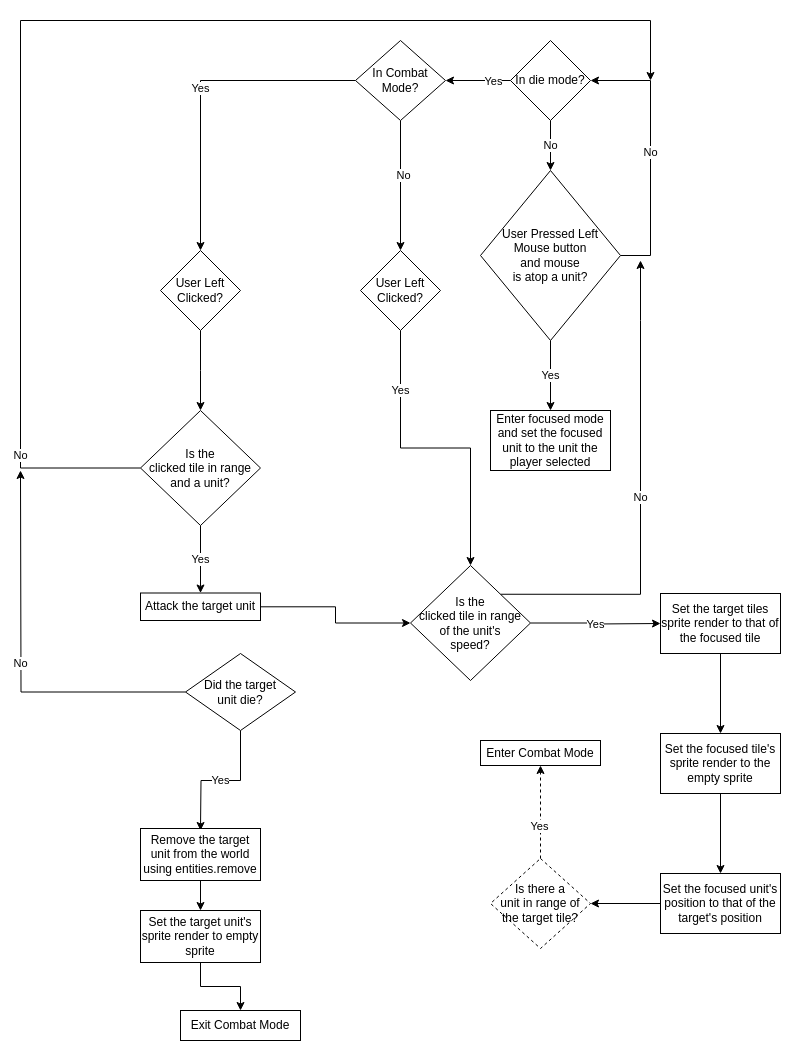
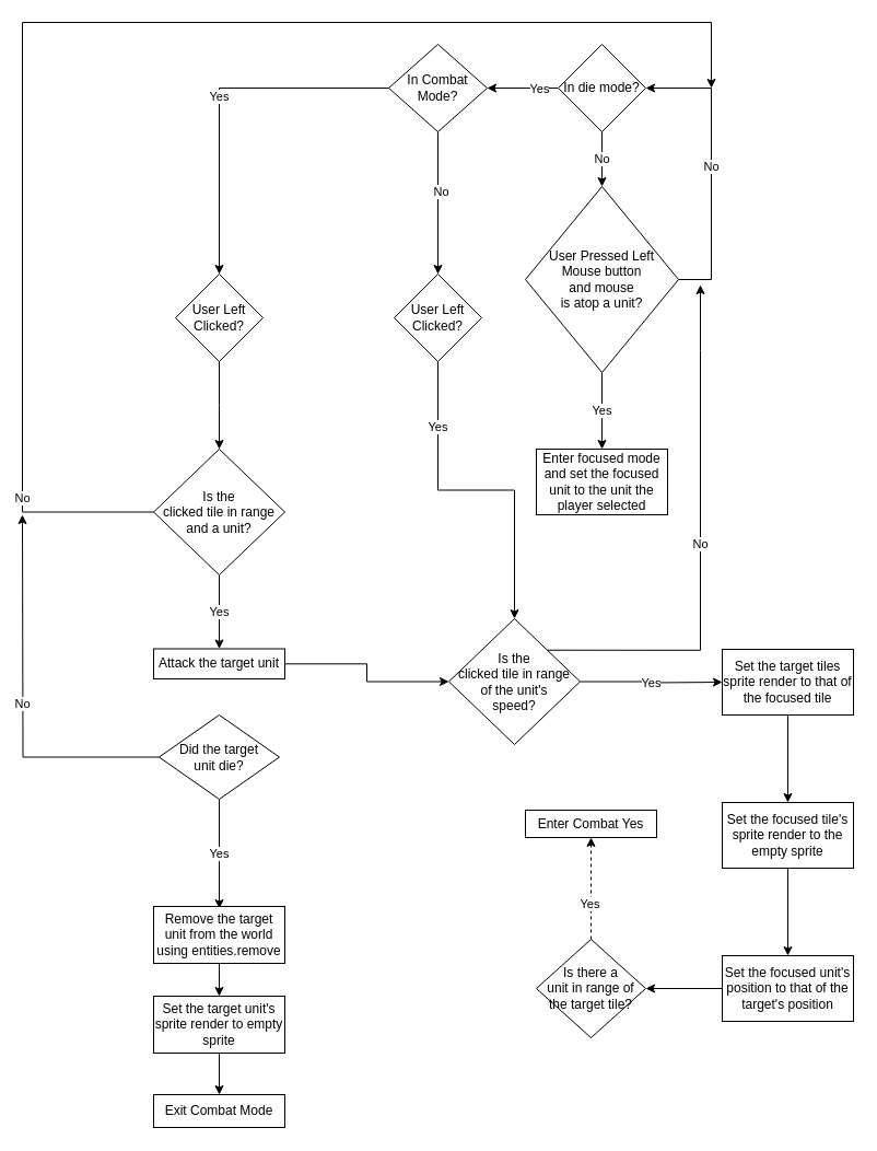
  <mxCell id="0" />
  <mxCell id="1" parent="0" />
  <mxCell id="2" value="Yes" style="edgeStyle=orthogonalEdgeStyle;rounded=0;orthogonalLoop=1;jettySize=auto;html=1;" parent="1" source="4" target="9" edge="1"><mxGeometry relative="1" as="geometry" /></mxCell>
  <mxCell id="3" value="No" style="edgeStyle=orthogonalEdgeStyle;rounded=0;orthogonalLoop=1;jettySize=auto;html=1;entryX=1;entryY=0.5;entryDx=0;entryDy=0;" parent="1" source="4" target="8" edge="1"><mxGeometry relative="1" as="geometry"><mxPoint x="650" y="70" as="targetPoint" /><Array as="points"><mxPoint x="650" y="255" /><mxPoint x="650" y="80" /></Array></mxGeometry></mxCell>
  <mxCell id="4" value="&lt;div&gt;User Pressed Left &lt;br&gt;&lt;/div&gt;&lt;div&gt;Mouse button &lt;br&gt;&lt;/div&gt;&lt;div&gt;and mouse &lt;br&gt;&lt;/div&gt;&lt;div&gt;is atop a unit?&lt;/div&gt;" style="rhombus;whiteSpace=wrap;html=1;" parent="1" vertex="1"><mxGeometry x="480" y="170" width="140" height="170" as="geometry" /></mxCell>
  <mxCell id="5" value="No" style="edgeStyle=orthogonalEdgeStyle;rounded=0;orthogonalLoop=1;jettySize=auto;html=1;entryX=0.5;entryY=0;entryDx=0;entryDy=0;" parent="1" source="8" target="4" edge="1"><mxGeometry relative="1" as="geometry" /></mxCell>
  <mxCell id="6" style="edgeStyle=orthogonalEdgeStyle;rounded=0;orthogonalLoop=1;jettySize=auto;html=1;" parent="1" source="8" target="27" edge="1"><mxGeometry relative="1" as="geometry"><mxPoint x="400" y="140" as="targetPoint" /></mxGeometry></mxCell>
  <mxCell id="7" value="Yes" style="edgeLabel;html=1;align=center;verticalAlign=middle;resizable=0;points=[];" parent="6" vertex="1" connectable="0"><mxGeometry x="-0.305" relative="1" as="geometry"><mxPoint x="5" as="offset" /></mxGeometry></mxCell>
  <mxCell id="8" value="In die mode?" style="rhombus;whiteSpace=wrap;html=1;" parent="1" vertex="1"><mxGeometry x="510" y="40" width="80" height="80" as="geometry" /></mxCell>
  <mxCell id="9" value="Enter focused mode and set the focused unit to the unit the player selected" style="whiteSpace=wrap;html=1;" parent="1" vertex="1"><mxGeometry x="490" y="410" width="120" height="60" as="geometry" /></mxCell>
  <mxCell id="10" value="Yes" style="edgeStyle=orthogonalEdgeStyle;rounded=0;orthogonalLoop=1;jettySize=auto;html=1;entryX=0.5;entryY=0;entryDx=0;entryDy=0;" parent="1" source="11" edge="1" target="16"><mxGeometry x="-0.607" relative="1" as="geometry"><mxPoint x="400" y="390" as="targetPoint" /><mxPoint as="offset" /></mxGeometry></mxCell>
  <mxCell id="11" value="User Left Clicked?" style="rhombus;whiteSpace=wrap;html=1;" parent="1" vertex="1"><mxGeometry x="360" y="250" width="80" height="80" as="geometry" /></mxCell>
  <mxCell id="12" style="edgeStyle=orthogonalEdgeStyle;rounded=0;orthogonalLoop=1;jettySize=auto;html=1;exitX=0.5;exitY=0;exitDx=0;exitDy=0;entryX=0.5;entryY=1;entryDx=0;entryDy=0;dashed=1;" edge="1" parent="1" source="28" target="23"><mxGeometry relative="1" as="geometry"><mxPoint x="445" y="820" as="targetPoint" /><mxPoint x="575" y="820" as="sourcePoint" /></mxGeometry></mxCell>
  <mxCell id="13" value="Yes" style="edgeLabel;html=1;align=center;verticalAlign=middle;resizable=0;points=[];" vertex="1" connectable="0" parent="12"><mxGeometry x="-0.292" y="2" relative="1" as="geometry"><mxPoint as="offset" /></mxGeometry></mxCell>
  <mxCell id="14" value="Yes" style="edgeStyle=orthogonalEdgeStyle;rounded=0;orthogonalLoop=1;jettySize=auto;html=1;" parent="1" source="16" edge="1"><mxGeometry relative="1" as="geometry"><mxPoint x="660" y="623" as="targetPoint" /></mxGeometry></mxCell>
  <mxCell id="15" value="No" style="edgeStyle=orthogonalEdgeStyle;rounded=0;orthogonalLoop=1;jettySize=auto;html=1;exitX=1;exitY=0;exitDx=0;exitDy=0;" edge="1" parent="1" source="16"><mxGeometry relative="1" as="geometry"><mxPoint x="640" y="260" as="targetPoint" /><Array as="points"><mxPoint x="640" y="594" /><mxPoint x="640" y="320" /></Array></mxGeometry></mxCell>
  <mxCell id="16" value="&lt;div&gt;Is the &lt;br&gt;&lt;/div&gt;&lt;div&gt;clicked tile in range &lt;br&gt;&lt;/div&gt;&lt;div&gt;of the unit's &lt;br&gt;&lt;/div&gt;&lt;div&gt;speed?&lt;/div&gt;" style="rhombus;whiteSpace=wrap;html=1;" parent="1" vertex="1"><mxGeometry x="410" y="565" width="120" height="115" as="geometry" /></mxCell>
  <mxCell id="17" value="" style="edgeStyle=orthogonalEdgeStyle;rounded=0;orthogonalLoop=1;jettySize=auto;html=1;" parent="1" source="18" target="20" edge="1"><mxGeometry relative="1" as="geometry" /></mxCell>
  <mxCell id="18" value="Set the target tiles sprite render to that of the focused tile" style="rounded=0;whiteSpace=wrap;html=1;" parent="1" vertex="1"><mxGeometry x="660" y="593" width="120" height="60" as="geometry" /></mxCell>
  <mxCell id="19" value="" style="edgeStyle=orthogonalEdgeStyle;rounded=0;orthogonalLoop=1;jettySize=auto;html=1;" parent="1" source="20" target="22" edge="1"><mxGeometry relative="1" as="geometry" /></mxCell>
  <mxCell id="20" value="Set the focused tile's sprite render to the empty sprite" style="rounded=0;whiteSpace=wrap;html=1;" parent="1" vertex="1"><mxGeometry x="660" y="733" width="120" height="60" as="geometry" /></mxCell>
  <mxCell id="21" style="edgeStyle=orthogonalEdgeStyle;rounded=0;orthogonalLoop=1;jettySize=auto;html=1;entryX=1;entryY=0.5;entryDx=0;entryDy=0;" edge="1" parent="1" source="22" target="28"><mxGeometry relative="1" as="geometry" /></mxCell>
  <mxCell id="22" value="Set the focused unit's position to that of the target's position" style="rounded=0;whiteSpace=wrap;html=1;" parent="1" vertex="1"><mxGeometry x="660" y="873" width="120" height="60" as="geometry" /></mxCell>
- <mxCell id="23" value="Enter Combat Mode" style="rounded=0;whiteSpace=wrap;html=1;" vertex="1" parent="1"><mxGeometry x="480" y="740" width="120" height="25" as="geometry" /></mxCell>
+ <mxCell id="23" value="Enter Combat Yes" style="rounded=0;whiteSpace=wrap;html=1;" vertex="1" parent="1"><mxGeometry x="480" y="740" width="120" height="25" as="geometry" /></mxCell>
  <mxCell id="24" style="edgeStyle=orthogonalEdgeStyle;rounded=0;orthogonalLoop=1;jettySize=auto;html=1;entryX=0.5;entryY=0;entryDx=0;entryDy=0;" edge="1" parent="1" source="27" target="11"><mxGeometry relative="1" as="geometry" /></mxCell>
  <mxCell id="25" value="No" style="edgeLabel;html=1;align=center;verticalAlign=middle;resizable=0;points=[];" vertex="1" connectable="0" parent="24"><mxGeometry x="-0.169" y="2" relative="1" as="geometry"><mxPoint as="offset" /></mxGeometry></mxCell>
  <mxCell id="26" value="Yes" style="edgeStyle=orthogonalEdgeStyle;rounded=0;orthogonalLoop=1;jettySize=auto;html=1;entryX=0.5;entryY=0;entryDx=0;entryDy=0;" edge="1" parent="1" source="27" target="30"><mxGeometry relative="1" as="geometry"><mxPoint x="200" y="240" as="targetPoint" /></mxGeometry></mxCell>
  <mxCell id="27" value="In Combat Mode?" style="rhombus;whiteSpace=wrap;html=1;" vertex="1" parent="1"><mxGeometry x="355" y="40" width="90" height="80" as="geometry" /></mxCell>
- <mxCell id="28" value="&lt;div&gt;Is there a &lt;br&gt;&lt;/div&gt;&lt;div&gt;unit in range of the target tile?&lt;br&gt;&lt;/div&gt;" style="rhombus;whiteSpace=wrap;html=1;dashed=1;" vertex="1" parent="1"><mxGeometry x="490" y="858" width="100" height="90" as="geometry" /></mxCell>
+ <mxCell id="28" value="&lt;div&gt;Is there a &lt;br&gt;&lt;/div&gt;&lt;div&gt;unit in range of the target tile?&lt;br&gt;&lt;/div&gt;" style="rhombus;whiteSpace=wrap;html=1;" vertex="1" parent="1"><mxGeometry x="490" y="858" width="100" height="90" as="geometry" /></mxCell>
  <mxCell id="29" style="edgeStyle=orthogonalEdgeStyle;rounded=0;orthogonalLoop=1;jettySize=auto;html=1;" edge="1" parent="1" source="30"><mxGeometry relative="1" as="geometry"><mxPoint x="200" y="410" as="targetPoint" /></mxGeometry></mxCell>
  <mxCell id="30" value="User Left Clicked?" style="rhombus;whiteSpace=wrap;html=1;" vertex="1" parent="1"><mxGeometry x="160" y="250" width="80" height="80" as="geometry" /></mxCell>
  <mxCell id="31" value="Yes" style="edgeStyle=orthogonalEdgeStyle;rounded=0;orthogonalLoop=1;jettySize=auto;html=1;" edge="1" parent="1" source="33" target="35"><mxGeometry relative="1" as="geometry"><mxPoint x="200" y="600" as="targetPoint" /></mxGeometry></mxCell>
  <mxCell id="32" value="No" style="edgeStyle=orthogonalEdgeStyle;rounded=0;orthogonalLoop=1;jettySize=auto;html=1;" edge="1" parent="1" source="33"><mxGeometry x="-0.788" relative="1" as="geometry"><mxPoint x="650" y="80" as="targetPoint" /><Array as="points"><mxPoint x="20" y="468" /><mxPoint x="20" y="20" /></Array><mxPoint as="offset" /></mxGeometry></mxCell>
  <mxCell id="33" value="&lt;div&gt;Is the &lt;br&gt;&lt;/div&gt;&lt;div&gt;clicked tile in range &lt;br&gt;&lt;/div&gt;and a unit?" style="rhombus;whiteSpace=wrap;html=1;" vertex="1" parent="1"><mxGeometry x="140" y="410" width="120" height="115" as="geometry" /></mxCell>
  <mxCell id="34" style="edgeStyle=orthogonalEdgeStyle;rounded=0;orthogonalLoop=1;jettySize=auto;html=1;" edge="1" parent="1" source="35" target="16"><mxGeometry relative="1" as="geometry"><mxPoint x="200" y="680" as="targetPoint" /></mxGeometry></mxCell>
  <mxCell id="35" value="Attack the target unit " style="rounded=0;whiteSpace=wrap;html=1;" vertex="1" parent="1"><mxGeometry x="140" y="592.5" width="120" height="27.5" as="geometry" /></mxCell>
  <mxCell id="36" value="Yes" style="edgeStyle=orthogonalEdgeStyle;rounded=0;orthogonalLoop=1;jettySize=auto;html=1;" edge="1" parent="1" source="38"><mxGeometry relative="1" as="geometry"><mxPoint x="200" y="830" as="targetPoint" /></mxGeometry></mxCell>
  <mxCell id="37" value="No" style="edgeStyle=orthogonalEdgeStyle;rounded=0;orthogonalLoop=1;jettySize=auto;html=1;exitX=0;exitY=0.5;exitDx=0;exitDy=0;" edge="1" parent="1" source="38"><mxGeometry relative="1" as="geometry"><mxPoint x="20" y="470" as="targetPoint" /></mxGeometry></mxCell>
- <mxCell id="38" value="&lt;div&gt;Did the target&lt;/div&gt;&lt;div&gt;unit die?&lt;/div&gt;" style="rhombus;whiteSpace=wrap;html=1;" vertex="1" parent="1"><mxGeometry x="185" y="653" width="110" height="77" as="geometry" /></mxCell>
- <mxCell id="39" value="Exit Combat Mode" style="rounded=0;whiteSpace=wrap;html=1;" vertex="1" parent="1"><mxGeometry x="180" y="1010" width="120" height="30" as="geometry" /></mxCell>
+ <mxCell id="38" value="&lt;div&gt;Did the target&lt;/div&gt;&lt;div&gt;unit die?&lt;/div&gt;" style="rhombus;whiteSpace=wrap;html=1;" vertex="1" parent="1"><mxGeometry x="145" y="653" width="110" height="77" as="geometry" /></mxCell>
+ <mxCell id="39" value="Exit Combat Mode" style="rounded=0;whiteSpace=wrap;html=1;" vertex="1" parent="1"><mxGeometry x="140" y="1000" width="120" height="30" as="geometry" /></mxCell>
  <mxCell id="40" style="edgeStyle=orthogonalEdgeStyle;rounded=0;orthogonalLoop=1;jettySize=auto;html=1;entryX=0.5;entryY=0;entryDx=0;entryDy=0;" edge="1" parent="1" source="41" target="43"><mxGeometry relative="1" as="geometry" /></mxCell>
  <mxCell id="41" value="Remove the target unit from the world using entities.remove" style="rounded=0;whiteSpace=wrap;html=1;" vertex="1" parent="1"><mxGeometry x="140" y="828" width="120" height="52" as="geometry" /></mxCell>
  <mxCell id="42" style="edgeStyle=orthogonalEdgeStyle;rounded=0;orthogonalLoop=1;jettySize=auto;html=1;entryX=0.5;entryY=0;entryDx=0;entryDy=0;" edge="1" parent="1" source="43" target="39"><mxGeometry relative="1" as="geometry" /></mxCell>
  <mxCell id="43" value="Set the target unit's sprite render to empty sprite" style="rounded=0;whiteSpace=wrap;html=1;" vertex="1" parent="1"><mxGeometry x="140" y="910" width="120" height="52" as="geometry" /></mxCell>
